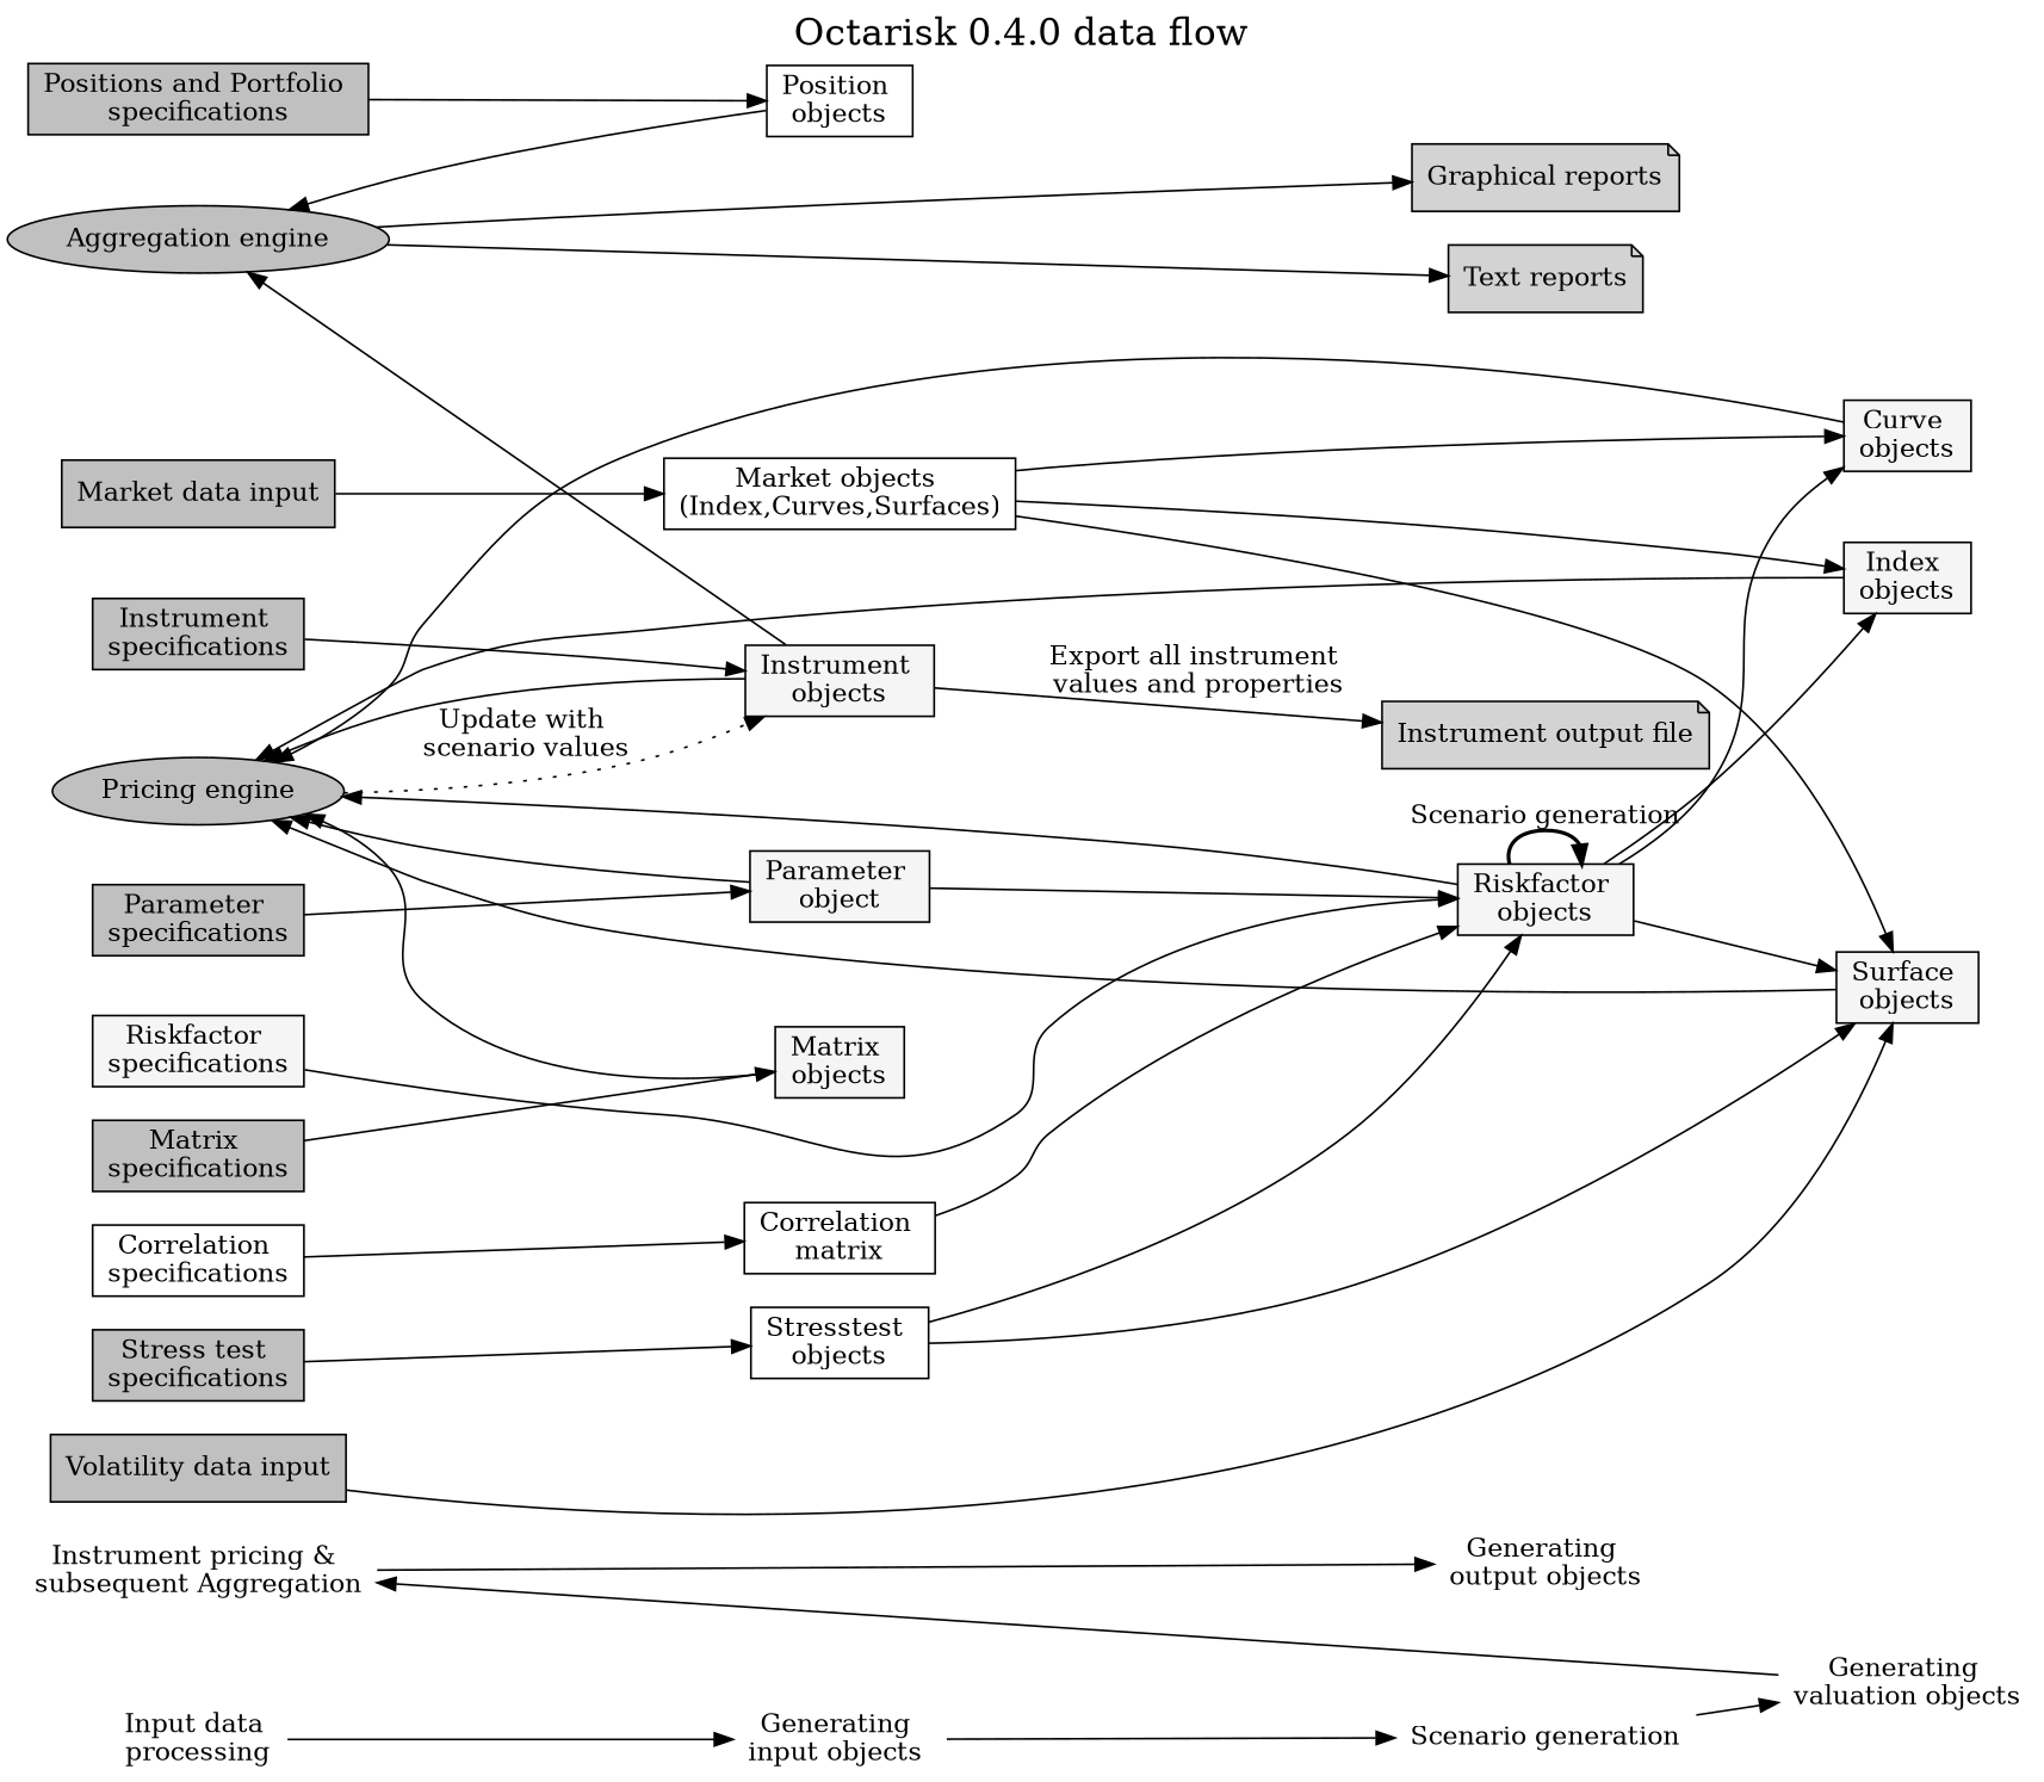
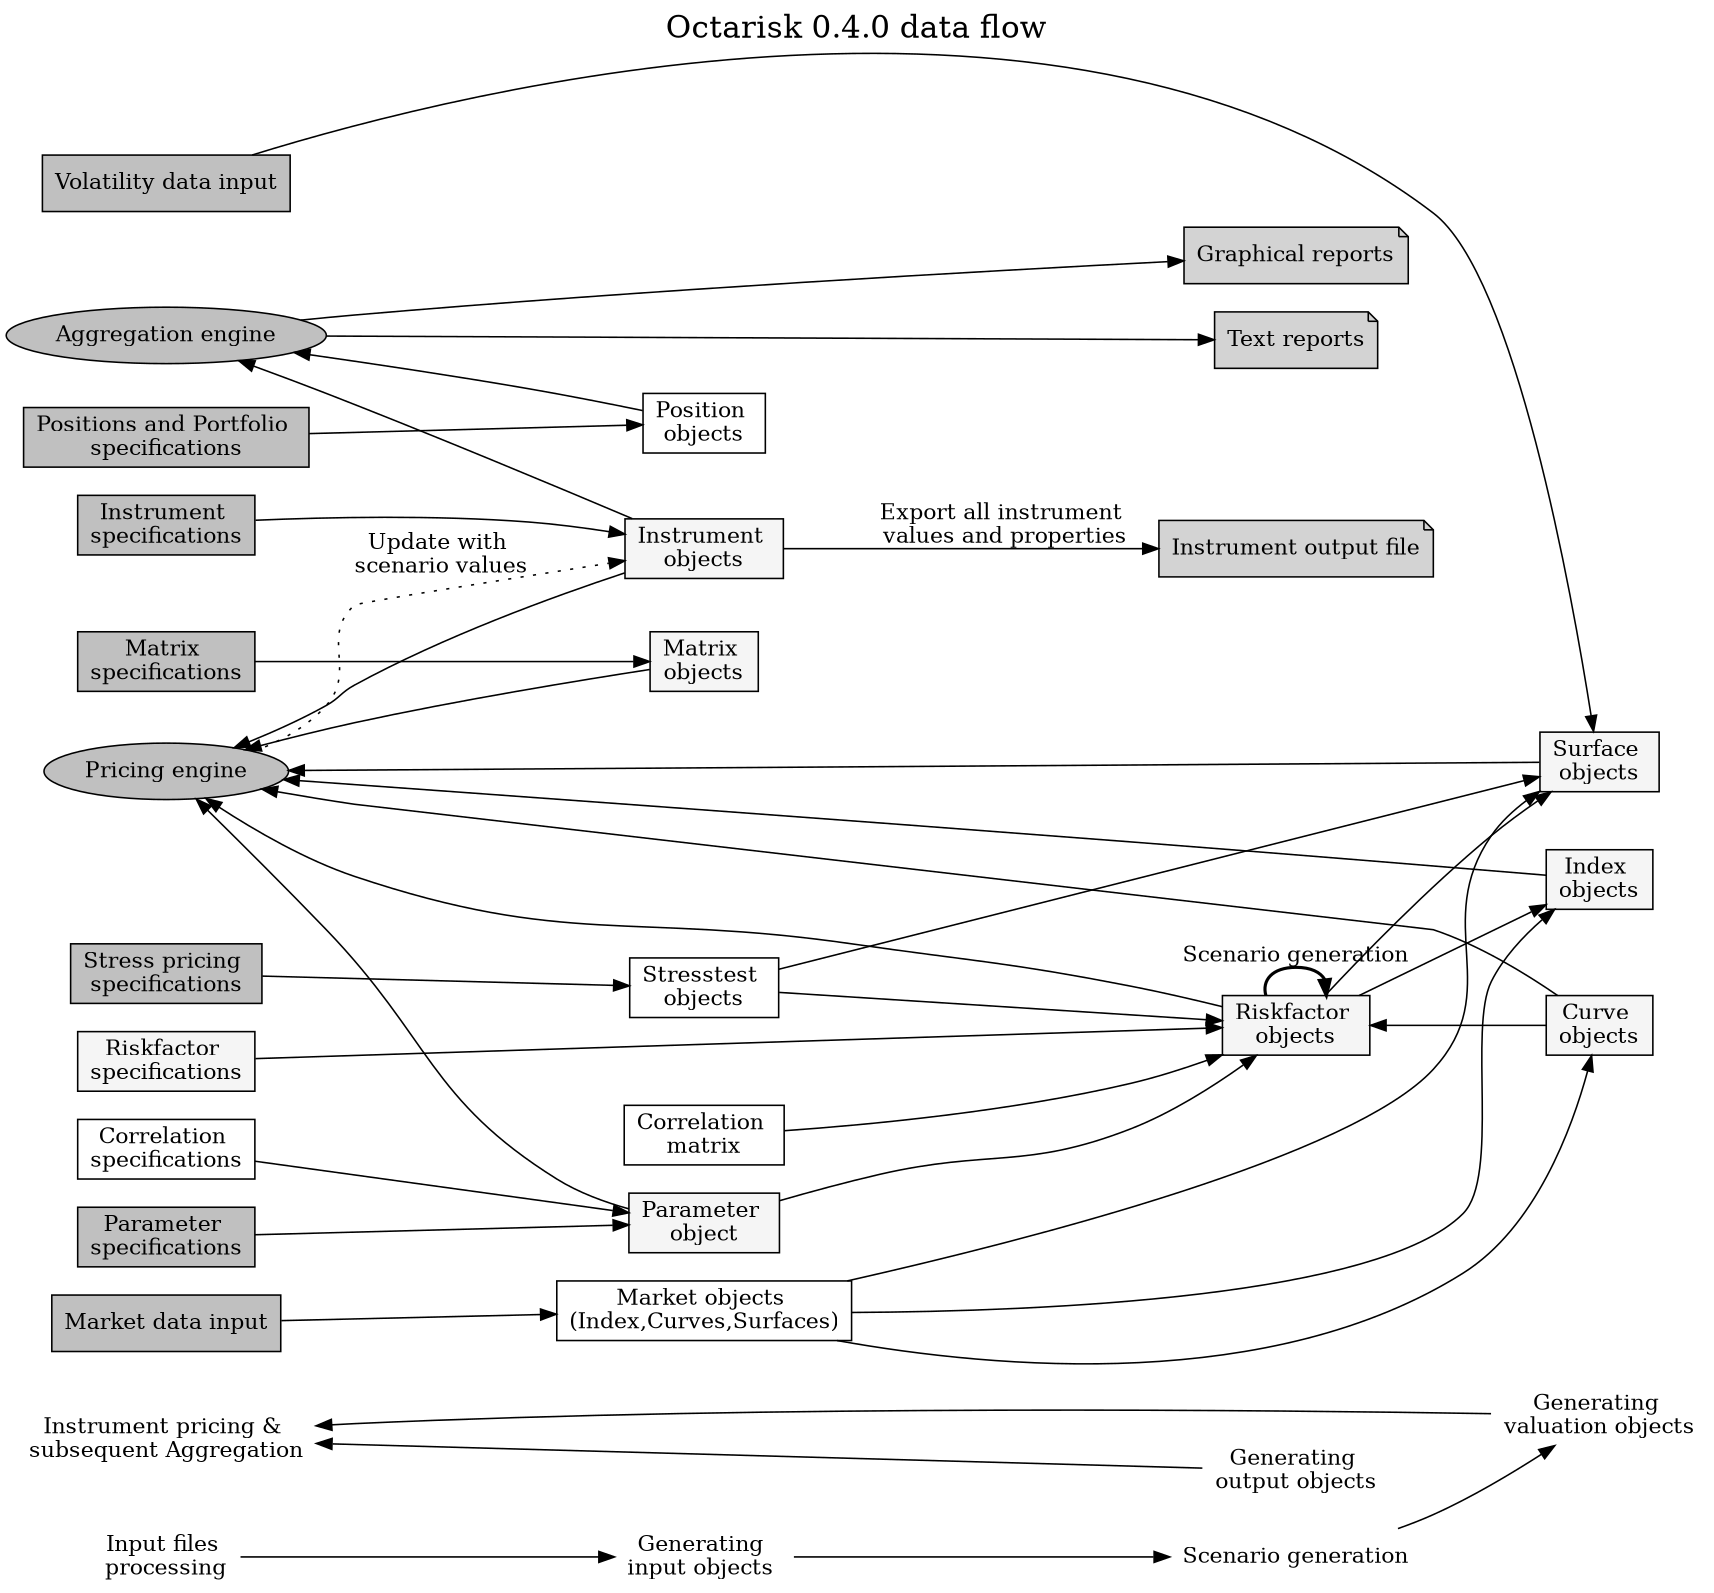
  digraph {
    fontsize=20
    label="Octarisk 0.4.0 data flow"
    labelloc=t
    rankdir=LR
    node [shape=rectangle color=black fillcolor=grey style=filled]
    n1 [label="Instrument pricing & \nsubsequent Aggregation" shape=plaintext color="" fillcolor="" style=""]
    n2 [label="Pricing engine" shape=""]
    n3 [label="Aggregation engine" shape=""]
-   n4 [label="Input data \nprocessing" shape=plaintext color="" fillcolor="" style=""]
+   n4 [label="Input files \nprocessing" shape=plaintext color="" fillcolor="" style=""]
    n5 [label="Volatility data input"]
    n6 [label="Market data input"]
    n7 [fillcolor=whitesmoke label="Riskfactor \nspecifications"]
    n8 [label="Instrument \nspecifications"]
    n9 [label="Positions and Portfolio \nspecifications"]
-   n10 [label="Stress test \nspecifications"]
+   n10 [label="Stress pricing \nspecifications"]
    n11 [fillcolor=white label="Correlation \nspecifications"]
    n12 [label="Parameter \nspecifications"]
    n13 [label="Matrix \nspecifications"]
    n14 [label="Generating \ninput objects " shape=plaintext color="" fillcolor="" style=""]
    n15 [fillcolor=white label="Market objects \n(Index,Curves,Surfaces)"]
    n16 [fillcolor=whitesmoke label="Instrument \nobjects"]
    n17 [fillcolor=white label="Position \nobjects"]
    n18 [fillcolor=white label="Stresstest \nobjects"]
    n19 [fillcolor=white label="Correlation \nmatrix"]
    n20 [fillcolor=whitesmoke label="Matrix \nobjects"]
    n21 [fillcolor=whitesmoke label="Parameter \nobject"]
    n22 [label="Scenario generation" shape=plaintext color="" fillcolor="" style=""]
    n23 [fillcolor=whitesmoke label="Riskfactor \nobjects"]
    n24 [label="Generating \nvaluation objects" shape=plaintext color="" fillcolor="" style=""]
    n25 [fillcolor=whitesmoke label="Index \nobjects"]
    n26 [fillcolor=whitesmoke label="Surface \nobjects"]
    n27 [fillcolor=whitesmoke label="Curve \nobjects"]
    n28 [label="Generating \noutput objects" shape=plaintext color="" fillcolor="" style=""]
    n29 [fillcolor=lightgrey label="Instrument output file" shape=note]
    n30 [fillcolor=lightgrey label="Graphical reports" shape=note]
    n31 [fillcolor=lightgrey label="Text reports" shape=note]
    subgraph sub_1 {
      rank=same
      n1
      n2
      n3
    }
    subgraph sub_2 {
      rank=same
      n4
      n5
      n6
      n7
      n8
      n9
      n10
      n11
      n12
      n13
    }
    subgraph sub_3 {
      rank=same
      n14
      n15
      n16
      n17
      n18
      n19
      n20
      n21
    }
    subgraph sub_4 {
      rank=same
      n22
      n23
    }
    subgraph sub_5 {
      rank=same
      n24
      n25
      n26
      n27
    }
    subgraph sub_6 {
      rank=same
      n28
      n29
      n30
      n31
    }
    subgraph cluster_7 {
      label="Scenario generation"
    }
    subgraph cluster_8 {
      label="Instrument pricing"
    }
    subgraph cluster_9 {
      label=Aggregation
    }
-   n1 -> n28
+   n28 -> n1
    n2 -> n16 [label="Update with \nscenario values" style=dotted]
    n3 -> n30
    n3 -> n31
    n4 -> n14
    n5 -> n26
    n6 -> n15
    n7 -> n23
    n8 -> n16
    n9 -> n17
    n10 -> n18
-   n11 -> n19
+   n11 -> n21
    n12 -> n21
    n13 -> n20
    n14 -> n22
    n15 -> n25
    n15 -> n26
    n15 -> n27
    n16 -> n2
    n16 -> n3
    n16 -> n29 [label="Export all instrument \nvalues and properties"]
    n17 -> n3
    n18 -> n23
    n18 -> n26
    n19 -> n23
    n20 -> n2
    n21 -> n2
    n21 -> n23
    n22 -> n24
    n23 -> n2
    n23 -> n23 [label="Scenario generation" style=bold]
    n23 -> n25
    n23 -> n26
-   n23 -> n27
+   n27 -> n23
    n24 -> n1
    n25 -> n2
    n26 -> n2
    n27 -> n2
  }
